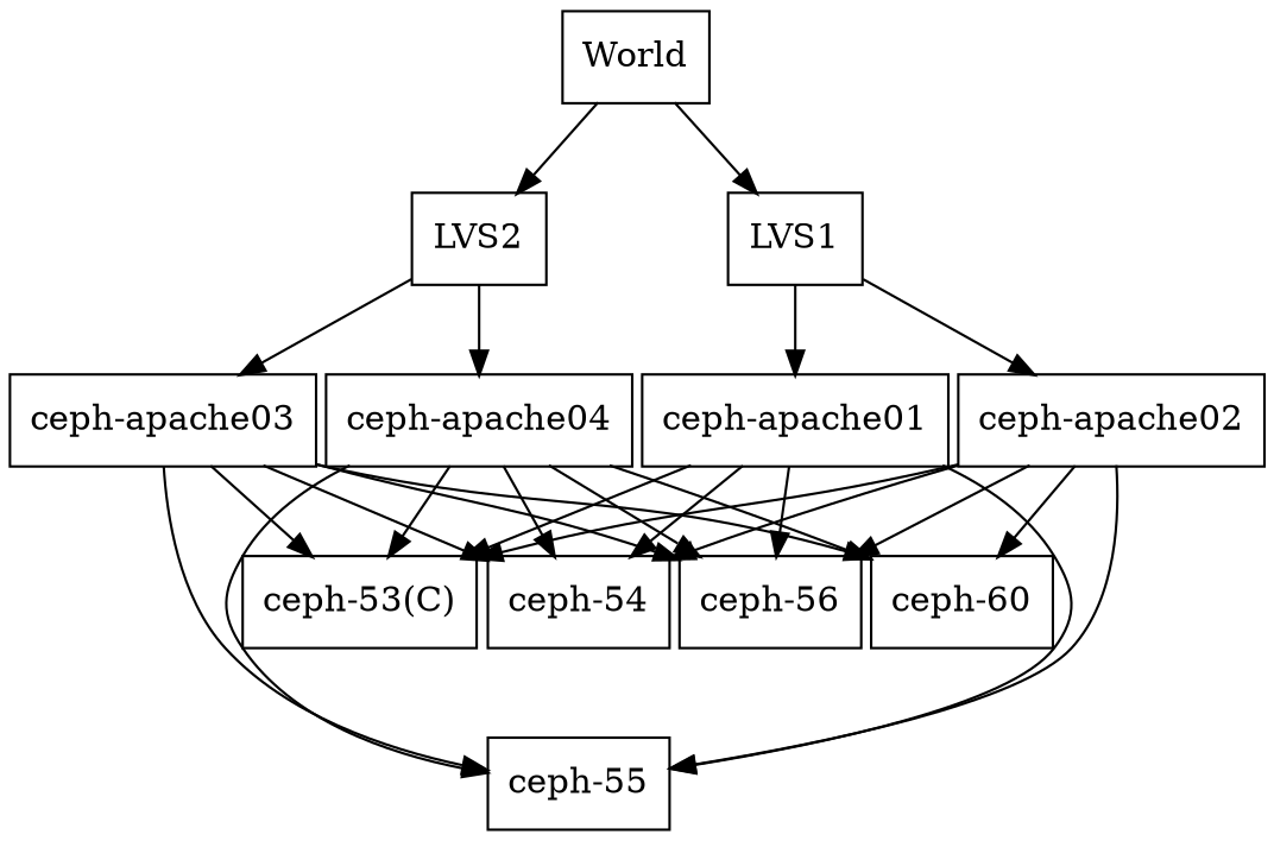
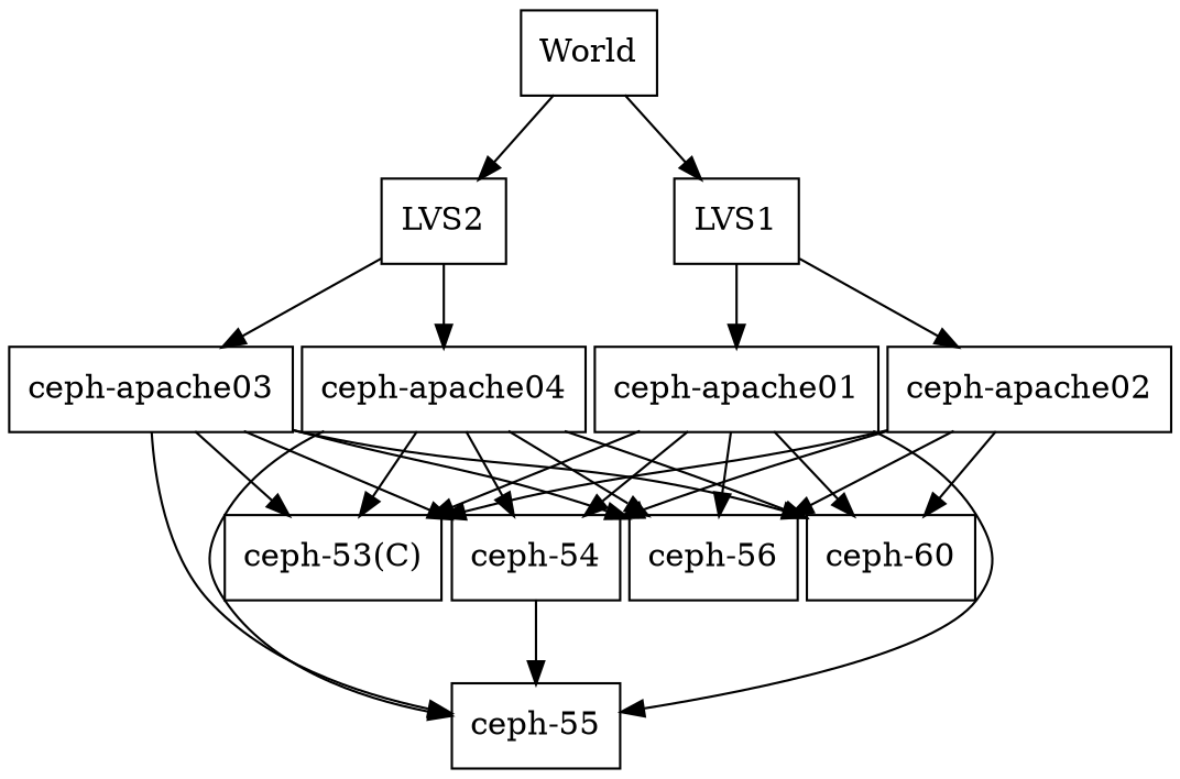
  digraph {
    nodesep=0.05
    rankdir=TB
    node [shape=record]
    edge [side=left]
    "ceph-apache01"
    "ceph-53(C)"
    "ceph-54"
    "ceph-55"
    "ceph-56"
    "ceph-60"
    "ceph-apache02"
    "ceph-apache03"
    "ceph-apache04"
    LVS1
    LVS2
    World
    "ceph-apache01" -> "ceph-53(C)"
    "ceph-apache01" -> "ceph-54"
    "ceph-apache01" -> "ceph-55"
    "ceph-apache01" -> "ceph-56"
+   "ceph-apache01" -> "ceph-60"
    "ceph-apache02" -> "ceph-53(C)"
    "ceph-apache02" -> "ceph-54"
-   "ceph-apache02" -> "ceph-55"
+   "ceph-54" -> "ceph-55"
    "ceph-apache02" -> "ceph-56"
    "ceph-apache02" -> "ceph-60"
    "ceph-apache03" -> "ceph-53(C)"
    "ceph-apache03" -> "ceph-54"
    "ceph-apache03" -> "ceph-55"
    "ceph-apache03" -> "ceph-56"
    "ceph-apache03" -> "ceph-60"
    "ceph-apache04" -> "ceph-53(C)"
    "ceph-apache04" -> "ceph-54"
    "ceph-apache04" -> "ceph-55"
    "ceph-apache04" -> "ceph-56"
    "ceph-apache04" -> "ceph-60"
    LVS1 -> "ceph-apache01"
    LVS1 -> "ceph-apache02"
    LVS2 -> "ceph-apache03"
    LVS2 -> "ceph-apache04"
    World -> LVS1
    World -> LVS2
  }
